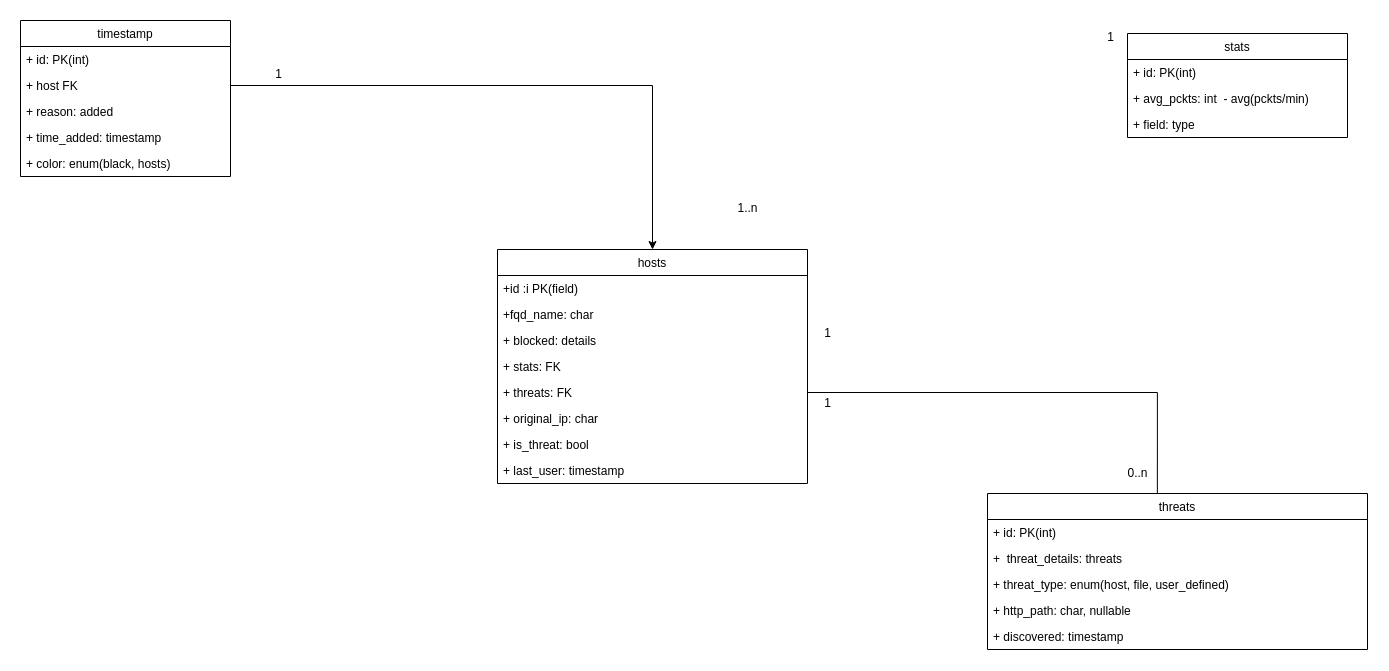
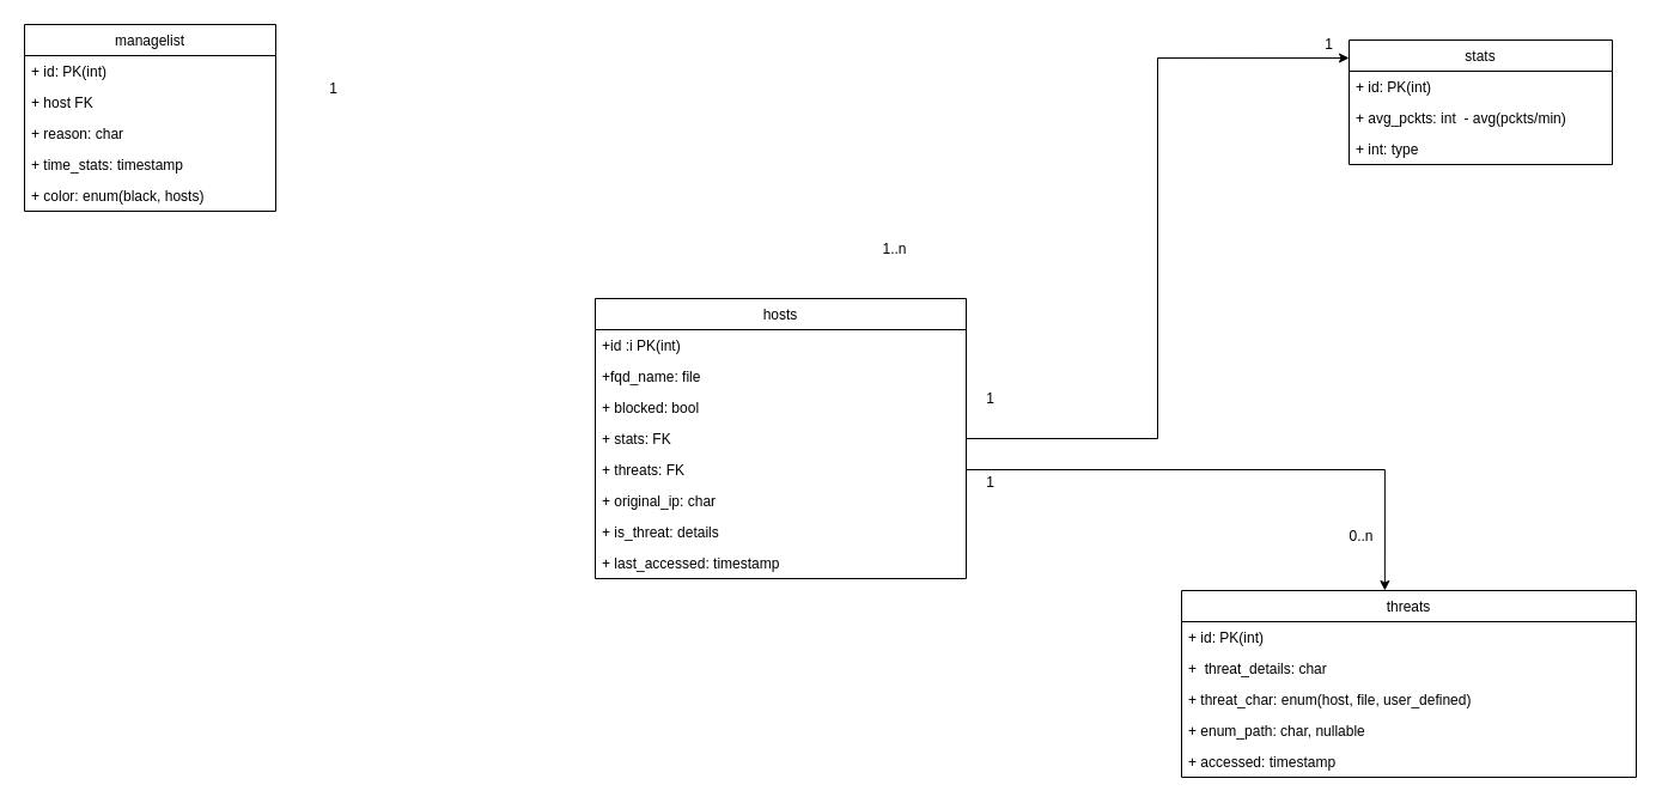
  <mxCell id="0" />
  <mxCell id="1" parent="0" />
  <mxCell id="2" value="threats" style="swimlane;fontStyle=0;childLayout=stackLayout;horizontal=1;startSize=26;fillColor=none;horizontalStack=0;resizeParent=1;resizeParentMax=0;resizeLast=0;collapsible=1;marginBottom=0;" vertex="1" parent="1"><mxGeometry x="987" y="493" width="380" height="156" as="geometry" /></mxCell>
  <mxCell id="3" value="+ id: PK(int)" style="text;strokeColor=none;fillColor=none;align=left;verticalAlign=top;spacingLeft=4;spacingRight=4;overflow=hidden;rotatable=0;points=[[0,0.5],[1,0.5]];portConstraint=eastwest;" vertex="1" parent="2"><mxGeometry y="26" width="380" height="26" as="geometry" /></mxCell>
- <mxCell id="4" value="+  threat_details: threats" style="text;strokeColor=none;fillColor=none;align=left;verticalAlign=top;spacingLeft=4;spacingRight=4;overflow=hidden;rotatable=0;points=[[0,0.5],[1,0.5]];portConstraint=eastwest;" vertex="1" parent="2"><mxGeometry y="52" width="380" height="26" as="geometry" /></mxCell>
- <mxCell id="5" value="+ threat_type: enum(host, file, user_defined)" style="text;strokeColor=none;fillColor=none;align=left;verticalAlign=top;spacingLeft=4;spacingRight=4;overflow=hidden;rotatable=0;points=[[0,0.5],[1,0.5]];portConstraint=eastwest;" vertex="1" parent="2"><mxGeometry y="78" width="380" height="26" as="geometry" /></mxCell>
- <mxCell id="6" value="+ http_path: char, nullable" style="text;strokeColor=none;fillColor=none;align=left;verticalAlign=top;spacingLeft=4;spacingRight=4;overflow=hidden;rotatable=0;points=[[0,0.5],[1,0.5]];portConstraint=eastwest;" vertex="1" parent="2"><mxGeometry y="104" width="380" height="26" as="geometry" /></mxCell>
- <mxCell id="7" value="+ discovered: timestamp" style="text;strokeColor=none;fillColor=none;align=left;verticalAlign=top;spacingLeft=4;spacingRight=4;overflow=hidden;rotatable=0;points=[[0,0.5],[1,0.5]];portConstraint=eastwest;" vertex="1" parent="2"><mxGeometry y="130" width="380" height="26" as="geometry" /></mxCell>
- <mxCell id="8" style="edgeStyle=orthogonalEdgeStyle;rounded=0;orthogonalLoop=1;jettySize=auto;html=1;exitX=1;exitY=0.5;exitDx=0;exitDy=0;entryX=0.447;entryY=0;entryDx=0;entryDy=0;entryPerimeter=0;endArrow=none;" edge="1" parent="1" source="22" target="2"><mxGeometry relative="1" as="geometry" /></mxCell>
+ <mxCell id="4" value="+  threat_details: char" style="text;strokeColor=none;fillColor=none;align=left;verticalAlign=top;spacingLeft=4;spacingRight=4;overflow=hidden;rotatable=0;points=[[0,0.5],[1,0.5]];portConstraint=eastwest;" vertex="1" parent="2"><mxGeometry y="52" width="380" height="26" as="geometry" /></mxCell>
+ <mxCell id="5" value="+ threat_char: enum(host, file, user_defined)" style="text;strokeColor=none;fillColor=none;align=left;verticalAlign=top;spacingLeft=4;spacingRight=4;overflow=hidden;rotatable=0;points=[[0,0.5],[1,0.5]];portConstraint=eastwest;" vertex="1" parent="2"><mxGeometry y="78" width="380" height="26" as="geometry" /></mxCell>
+ <mxCell id="6" value="+ enum_path: char, nullable" style="text;strokeColor=none;fillColor=none;align=left;verticalAlign=top;spacingLeft=4;spacingRight=4;overflow=hidden;rotatable=0;points=[[0,0.5],[1,0.5]];portConstraint=eastwest;" vertex="1" parent="2"><mxGeometry y="104" width="380" height="26" as="geometry" /></mxCell>
+ <mxCell id="7" value="+ accessed: timestamp" style="text;strokeColor=none;fillColor=none;align=left;verticalAlign=top;spacingLeft=4;spacingRight=4;overflow=hidden;rotatable=0;points=[[0,0.5],[1,0.5]];portConstraint=eastwest;" vertex="1" parent="2"><mxGeometry y="130" width="380" height="26" as="geometry" /></mxCell>
+ <mxCell id="8" style="edgeStyle=orthogonalEdgeStyle;rounded=0;orthogonalLoop=1;jettySize=auto;html=1;exitX=1;exitY=0.5;exitDx=0;exitDy=0;entryX=0.447;entryY=0;entryDx=0;entryDy=0;entryPerimeter=0;" edge="1" parent="1" source="22" target="2"><mxGeometry relative="1" as="geometry" /></mxCell>
  <mxCell id="9" value="1" style="text;html=1;align=center;verticalAlign=middle;resizable=0;points=[];autosize=1;" vertex="1" parent="1"><mxGeometry x="817" y="393" width="20" height="20" as="geometry" /></mxCell>
- <mxCell id="10" value="0..n" style="text;html=1;align=center;verticalAlign=middle;resizable=0;points=[];autosize=1;" vertex="1" parent="1"><mxGeometry x="1117" y="463" width="40" height="20" as="geometry" /></mxCell>
+ <mxCell id="10" value="0..n" style="text;html=1;align=center;verticalAlign=middle;resizable=0;points=[];autosize=1;" vertex="1" parent="1"><mxGeometry x="1117" y="438" width="40" height="20" as="geometry" /></mxCell>
  <mxCell id="11" value="1" style="text;html=1;align=center;verticalAlign=middle;resizable=0;points=[];autosize=1;" vertex="1" parent="1"><mxGeometry x="817" y="323" width="20" height="20" as="geometry" /></mxCell>
  <mxCell id="12" value="stats" style="swimlane;fontStyle=0;childLayout=stackLayout;horizontal=1;startSize=26;fillColor=none;horizontalStack=0;resizeParent=1;resizeParentMax=0;resizeLast=0;collapsible=1;marginBottom=0;" vertex="1" parent="1"><mxGeometry x="1127" y="33" width="220" height="104" as="geometry" /></mxCell>
  <mxCell id="13" value="+ id: PK(int)" style="text;strokeColor=none;fillColor=none;align=left;verticalAlign=top;spacingLeft=4;spacingRight=4;overflow=hidden;rotatable=0;points=[[0,0.5],[1,0.5]];portConstraint=eastwest;" vertex="1" parent="12"><mxGeometry y="26" width="220" height="26" as="geometry" /></mxCell>
  <mxCell id="14" value="+ avg_pckts: int  - avg(pckts/min)" style="text;strokeColor=none;fillColor=none;align=left;verticalAlign=top;spacingLeft=4;spacingRight=4;overflow=hidden;rotatable=0;points=[[0,0.5],[1,0.5]];portConstraint=eastwest;" vertex="1" parent="12"><mxGeometry y="52" width="220" height="26" as="geometry" /></mxCell>
- <mxCell id="15" value="+ field: type" style="text;strokeColor=none;fillColor=none;align=left;verticalAlign=top;spacingLeft=4;spacingRight=4;overflow=hidden;rotatable=0;points=[[0,0.5],[1,0.5]];portConstraint=eastwest;" vertex="1" parent="12"><mxGeometry y="78" width="220" height="26" as="geometry" /></mxCell>
+ <mxCell id="15" value="+ int: type" style="text;strokeColor=none;fillColor=none;align=left;verticalAlign=top;spacingLeft=4;spacingRight=4;overflow=hidden;rotatable=0;points=[[0,0.5],[1,0.5]];portConstraint=eastwest;" vertex="1" parent="12"><mxGeometry y="78" width="220" height="26" as="geometry" /></mxCell>
+ <mxCell id="16" style="edgeStyle=orthogonalEdgeStyle;rounded=0;comic=0;orthogonalLoop=1;jettySize=auto;html=1;entryX=0;entryY=0.144;entryDx=0;entryDy=0;entryPerimeter=0;" edge="1" parent="1" source="21" target="12"><mxGeometry relative="1" as="geometry" /></mxCell>
  <mxCell id="17" value="hosts" style="swimlane;fontStyle=0;childLayout=stackLayout;horizontal=1;startSize=26;fillColor=none;horizontalStack=0;resizeParent=1;resizeParentMax=0;resizeLast=0;collapsible=1;marginBottom=0;" vertex="1" parent="1"><mxGeometry x="497" y="249" width="310" height="234" as="geometry" /></mxCell>
- <mxCell id="18" value="+id :i PK(field)" style="text;strokeColor=none;fillColor=none;align=left;verticalAlign=top;spacingLeft=4;spacingRight=4;overflow=hidden;rotatable=0;points=[[0,0.5],[1,0.5]];portConstraint=eastwest;" vertex="1" parent="17"><mxGeometry y="26" width="310" height="26" as="geometry" /></mxCell>
- <mxCell id="19" value="+fqd_name: char" style="text;strokeColor=none;fillColor=none;align=left;verticalAlign=top;spacingLeft=4;spacingRight=4;overflow=hidden;rotatable=0;points=[[0,0.5],[1,0.5]];portConstraint=eastwest;" vertex="1" parent="17"><mxGeometry y="52" width="310" height="26" as="geometry" /></mxCell>
- <mxCell id="20" value="+ blocked: details" style="text;strokeColor=none;fillColor=none;align=left;verticalAlign=top;spacingLeft=4;spacingRight=4;overflow=hidden;rotatable=0;points=[[0,0.5],[1,0.5]];portConstraint=eastwest;" vertex="1" parent="17"><mxGeometry y="78" width="310" height="26" as="geometry" /></mxCell>
+ <mxCell id="18" value="+id :i PK(int)" style="text;strokeColor=none;fillColor=none;align=left;verticalAlign=top;spacingLeft=4;spacingRight=4;overflow=hidden;rotatable=0;points=[[0,0.5],[1,0.5]];portConstraint=eastwest;" vertex="1" parent="17"><mxGeometry y="26" width="310" height="26" as="geometry" /></mxCell>
+ <mxCell id="19" value="+fqd_name: file" style="text;strokeColor=none;fillColor=none;align=left;verticalAlign=top;spacingLeft=4;spacingRight=4;overflow=hidden;rotatable=0;points=[[0,0.5],[1,0.5]];portConstraint=eastwest;" vertex="1" parent="17"><mxGeometry y="52" width="310" height="26" as="geometry" /></mxCell>
+ <mxCell id="20" value="+ blocked: bool" style="text;strokeColor=none;fillColor=none;align=left;verticalAlign=top;spacingLeft=4;spacingRight=4;overflow=hidden;rotatable=0;points=[[0,0.5],[1,0.5]];portConstraint=eastwest;" vertex="1" parent="17"><mxGeometry y="78" width="310" height="26" as="geometry" /></mxCell>
  <mxCell id="21" value="+ stats: FK" style="text;strokeColor=none;fillColor=none;align=left;verticalAlign=top;spacingLeft=4;spacingRight=4;overflow=hidden;rotatable=0;points=[[0,0.5],[1,0.5]];portConstraint=eastwest;" vertex="1" parent="17"><mxGeometry y="104" width="310" height="26" as="geometry" /></mxCell>
  <mxCell id="22" value="+ threats: FK " style="text;strokeColor=none;fillColor=none;align=left;verticalAlign=top;spacingLeft=4;spacingRight=4;overflow=hidden;rotatable=0;points=[[0,0.5],[1,0.5]];portConstraint=eastwest;" vertex="1" parent="17"><mxGeometry y="130" width="310" height="26" as="geometry" /></mxCell>
  <mxCell id="23" value="+ original_ip: char" style="text;strokeColor=none;fillColor=none;align=left;verticalAlign=top;spacingLeft=4;spacingRight=4;overflow=hidden;rotatable=0;points=[[0,0.5],[1,0.5]];portConstraint=eastwest;" vertex="1" parent="17"><mxGeometry y="156" width="310" height="26" as="geometry" /></mxCell>
- <mxCell id="24" value="+ is_threat: bool" style="text;strokeColor=none;fillColor=none;align=left;verticalAlign=top;spacingLeft=4;spacingRight=4;overflow=hidden;rotatable=0;points=[[0,0.5],[1,0.5]];portConstraint=eastwest;" vertex="1" parent="17"><mxGeometry y="182" width="310" height="26" as="geometry" /></mxCell>
- <mxCell id="25" value="+ last_user: timestamp" style="text;strokeColor=none;fillColor=none;align=left;verticalAlign=top;spacingLeft=4;spacingRight=4;overflow=hidden;rotatable=0;points=[[0,0.5],[1,0.5]];portConstraint=eastwest;" vertex="1" parent="17"><mxGeometry y="208" width="310" height="26" as="geometry" /></mxCell>
- <mxCell id="26" value="timestamp" style="swimlane;fontStyle=0;childLayout=stackLayout;horizontal=1;startSize=26;fillColor=none;horizontalStack=0;resizeParent=1;resizeParentMax=0;resizeLast=0;collapsible=1;marginBottom=0;" vertex="1" parent="1"><mxGeometry x="20" y="20" width="210" height="156" as="geometry" /></mxCell>
+ <mxCell id="24" value="+ is_threat: details" style="text;strokeColor=none;fillColor=none;align=left;verticalAlign=top;spacingLeft=4;spacingRight=4;overflow=hidden;rotatable=0;points=[[0,0.5],[1,0.5]];portConstraint=eastwest;" vertex="1" parent="17"><mxGeometry y="182" width="310" height="26" as="geometry" /></mxCell>
+ <mxCell id="25" value="+ last_accessed: timestamp" style="text;strokeColor=none;fillColor=none;align=left;verticalAlign=top;spacingLeft=4;spacingRight=4;overflow=hidden;rotatable=0;points=[[0,0.5],[1,0.5]];portConstraint=eastwest;" vertex="1" parent="17"><mxGeometry y="208" width="310" height="26" as="geometry" /></mxCell>
+ <mxCell id="26" value="managelist" style="swimlane;fontStyle=0;childLayout=stackLayout;horizontal=1;startSize=26;fillColor=none;horizontalStack=0;resizeParent=1;resizeParentMax=0;resizeLast=0;collapsible=1;marginBottom=0;" vertex="1" parent="1"><mxGeometry x="20" y="20" width="210" height="156" as="geometry" /></mxCell>
  <mxCell id="27" value="+ id: PK(int)" style="text;strokeColor=none;fillColor=none;align=left;verticalAlign=top;spacingLeft=4;spacingRight=4;overflow=hidden;rotatable=0;points=[[0,0.5],[1,0.5]];portConstraint=eastwest;" vertex="1" parent="26"><mxGeometry y="26" width="210" height="26" as="geometry" /></mxCell>
  <mxCell id="28" value="+ host FK" style="text;strokeColor=none;fillColor=none;align=left;verticalAlign=top;spacingLeft=4;spacingRight=4;overflow=hidden;rotatable=0;points=[[0,0.5],[1,0.5]];portConstraint=eastwest;" vertex="1" parent="26"><mxGeometry y="52" width="210" height="26" as="geometry" /></mxCell>
- <mxCell id="29" value="+ reason: added" style="text;strokeColor=none;fillColor=none;align=left;verticalAlign=top;spacingLeft=4;spacingRight=4;overflow=hidden;rotatable=0;points=[[0,0.5],[1,0.5]];portConstraint=eastwest;" vertex="1" parent="26"><mxGeometry y="78" width="210" height="26" as="geometry" /></mxCell>
- <mxCell id="30" value="+ time_added: timestamp" style="text;strokeColor=none;fillColor=none;align=left;verticalAlign=top;spacingLeft=4;spacingRight=4;overflow=hidden;rotatable=0;points=[[0,0.5],[1,0.5]];portConstraint=eastwest;" vertex="1" parent="26"><mxGeometry y="104" width="210" height="26" as="geometry" /></mxCell>
+ <mxCell id="29" value="+ reason: char" style="text;strokeColor=none;fillColor=none;align=left;verticalAlign=top;spacingLeft=4;spacingRight=4;overflow=hidden;rotatable=0;points=[[0,0.5],[1,0.5]];portConstraint=eastwest;" vertex="1" parent="26"><mxGeometry y="78" width="210" height="26" as="geometry" /></mxCell>
+ <mxCell id="30" value="+ time_stats: timestamp" style="text;strokeColor=none;fillColor=none;align=left;verticalAlign=top;spacingLeft=4;spacingRight=4;overflow=hidden;rotatable=0;points=[[0,0.5],[1,0.5]];portConstraint=eastwest;" vertex="1" parent="26"><mxGeometry y="104" width="210" height="26" as="geometry" /></mxCell>
  <mxCell id="31" value="+ color: enum(black, hosts) " style="text;strokeColor=none;fillColor=none;align=left;verticalAlign=top;spacingLeft=4;spacingRight=4;overflow=hidden;rotatable=0;points=[[0,0.5],[1,0.5]];portConstraint=eastwest;" vertex="1" parent="26"><mxGeometry y="130" width="210" height="26" as="geometry" /></mxCell>
- <mxCell id="32" style="edgeStyle=orthogonalEdgeStyle;rounded=0;comic=0;orthogonalLoop=1;jettySize=auto;html=1;" edge="1" parent="1" source="28" target="17"><mxGeometry relative="1" as="geometry" /></mxCell>
  <mxCell id="33" value="1" style="text;html=1;align=center;verticalAlign=middle;resizable=0;points=[];autosize=1;" vertex="1" parent="1"><mxGeometry x="1100" y="27" width="20" height="20" as="geometry" /></mxCell>
  <mxCell id="34" value="1" style="text;html=1;align=center;verticalAlign=middle;resizable=0;points=[];autosize=1;" vertex="1" parent="1"><mxGeometry x="268" y="64" width="20" height="20" as="geometry" /></mxCell>
  <mxCell id="35" value="1..n" style="text;html=1;align=center;verticalAlign=middle;resizable=0;points=[];autosize=1;" vertex="1" parent="1"><mxGeometry x="727" y="198" width="40" height="20" as="geometry" /></mxCell>
